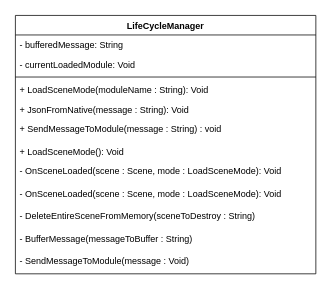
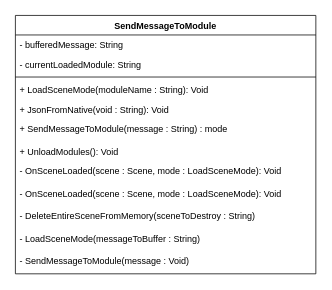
  <mxCell id="0" />
  <mxCell id="1" parent="0" />
- <mxCell id="2" value="LifeCycleManager" style="swimlane;fontStyle=1;align=center;verticalAlign=top;childLayout=stackLayout;horizontal=1;startSize=26;horizontalStack=0;resizeParent=1;resizeParentMax=0;resizeLast=0;collapsible=1;marginBottom=0;" parent="1" vertex="1"><mxGeometry x="20" y="20" width="400" height="344" as="geometry" /></mxCell>
+ <mxCell id="2" value="SendMessageToModule" style="swimlane;fontStyle=1;align=center;verticalAlign=top;childLayout=stackLayout;horizontal=1;startSize=26;horizontalStack=0;resizeParent=1;resizeParentMax=0;resizeLast=0;collapsible=1;marginBottom=0;" parent="1" vertex="1"><mxGeometry x="20" y="20" width="400" height="344" as="geometry" /></mxCell>
  <mxCell id="3" value="- bufferedMessage: String" style="text;strokeColor=none;fillColor=none;align=left;verticalAlign=top;spacingLeft=4;spacingRight=4;overflow=hidden;rotatable=0;points=[[0,0.5],[1,0.5]];portConstraint=eastwest;" parent="2" vertex="1"><mxGeometry y="26" width="400" height="26" as="geometry" /></mxCell>
- <mxCell id="4" value="- currentLoadedModule: Void" style="text;strokeColor=none;fillColor=none;align=left;verticalAlign=top;spacingLeft=4;spacingRight=4;overflow=hidden;rotatable=0;points=[[0,0.5],[1,0.5]];portConstraint=eastwest;" vertex="1" parent="2"><mxGeometry y="52" width="400" height="26" as="geometry" /></mxCell>
+ <mxCell id="4" value="- currentLoadedModule: String" style="text;strokeColor=none;fillColor=none;align=left;verticalAlign=top;spacingLeft=4;spacingRight=4;overflow=hidden;rotatable=0;points=[[0,0.5],[1,0.5]];portConstraint=eastwest;" vertex="1" parent="2"><mxGeometry y="52" width="400" height="26" as="geometry" /></mxCell>
  <mxCell id="5" value="" style="line;strokeWidth=1;fillColor=none;align=left;verticalAlign=middle;spacingTop=-1;spacingLeft=3;spacingRight=3;rotatable=0;labelPosition=right;points=[];portConstraint=eastwest;" parent="2" vertex="1"><mxGeometry y="78" width="400" height="8" as="geometry" /></mxCell>
  <mxCell id="6" value="+ LoadSceneMode(moduleName : String): Void" style="text;strokeColor=none;fillColor=none;align=left;verticalAlign=top;spacingLeft=4;spacingRight=4;overflow=hidden;rotatable=0;points=[[0,0.5],[1,0.5]];portConstraint=eastwest;" parent="2" vertex="1"><mxGeometry y="86" width="400" height="26" as="geometry" /></mxCell>
- <mxCell id="7" value="+ JsonFromNative(message : String): Void" style="text;strokeColor=none;fillColor=none;align=left;verticalAlign=top;spacingLeft=4;spacingRight=4;overflow=hidden;rotatable=0;points=[[0,0.5],[1,0.5]];portConstraint=eastwest;" parent="2" vertex="1"><mxGeometry y="112" width="400" height="26" as="geometry" /></mxCell>
- <mxCell id="8" value="+ SendMessageToModule(message : String) : void " style="text;strokeColor=none;fillColor=none;align=left;verticalAlign=top;spacingLeft=4;spacingRight=4;overflow=hidden;rotatable=0;points=[[0,0.5],[1,0.5]];portConstraint=eastwest;" parent="2" vertex="1"><mxGeometry y="138" width="400" height="30" as="geometry" /></mxCell>
- <mxCell id="9" value="+ LoadSceneMode(): Void" style="text;strokeColor=none;fillColor=none;align=left;verticalAlign=top;spacingLeft=4;spacingRight=4;overflow=hidden;rotatable=0;points=[[0,0.5],[1,0.5]];portConstraint=eastwest;" vertex="1" parent="2"><mxGeometry y="168" width="400" height="26" as="geometry" /></mxCell>
+ <mxCell id="7" value="+ JsonFromNative(void : String): Void" style="text;strokeColor=none;fillColor=none;align=left;verticalAlign=top;spacingLeft=4;spacingRight=4;overflow=hidden;rotatable=0;points=[[0,0.5],[1,0.5]];portConstraint=eastwest;" parent="2" vertex="1"><mxGeometry y="112" width="400" height="26" as="geometry" /></mxCell>
+ <mxCell id="8" value="+ SendMessageToModule(message : String) : mode " style="text;strokeColor=none;fillColor=none;align=left;verticalAlign=top;spacingLeft=4;spacingRight=4;overflow=hidden;rotatable=0;points=[[0,0.5],[1,0.5]];portConstraint=eastwest;" parent="2" vertex="1"><mxGeometry y="138" width="400" height="30" as="geometry" /></mxCell>
+ <mxCell id="9" value="+ UnloadModules(): Void" style="text;strokeColor=none;fillColor=none;align=left;verticalAlign=top;spacingLeft=4;spacingRight=4;overflow=hidden;rotatable=0;points=[[0,0.5],[1,0.5]];portConstraint=eastwest;" vertex="1" parent="2"><mxGeometry y="168" width="400" height="26" as="geometry" /></mxCell>
  <mxCell id="10" value="- OnSceneLoaded(scene : Scene, mode : LoadSceneMode): Void" style="text;strokeColor=none;fillColor=none;align=left;verticalAlign=top;spacingLeft=4;spacingRight=4;overflow=hidden;rotatable=0;points=[[0,0.5],[1,0.5]];portConstraint=eastwest;" parent="2" vertex="1"><mxGeometry y="194" width="400" height="30" as="geometry" /></mxCell>
  <mxCell id="11" value="- OnSceneLoaded(scene : Scene, mode : LoadSceneMode): Void" style="text;strokeColor=none;fillColor=none;align=left;verticalAlign=top;spacingLeft=4;spacingRight=4;overflow=hidden;rotatable=0;points=[[0,0.5],[1,0.5]];portConstraint=eastwest;" vertex="1" parent="2"><mxGeometry y="224" width="400" height="30" as="geometry" /></mxCell>
  <mxCell id="12" value="- DeleteEntireSceneFromMemory(sceneToDestroy : String)" style="text;strokeColor=none;fillColor=none;align=left;verticalAlign=top;spacingLeft=4;spacingRight=4;overflow=hidden;rotatable=0;points=[[0,0.5],[1,0.5]];portConstraint=eastwest;" vertex="1" parent="2"><mxGeometry y="254" width="400" height="30" as="geometry" /></mxCell>
- <mxCell id="13" value="- BufferMessage(messageToBuffer : String)" style="text;strokeColor=none;fillColor=none;align=left;verticalAlign=top;spacingLeft=4;spacingRight=4;overflow=hidden;rotatable=0;points=[[0,0.5],[1,0.5]];portConstraint=eastwest;" vertex="1" parent="2"><mxGeometry y="284" width="400" height="30" as="geometry" /></mxCell>
+ <mxCell id="13" value="- LoadSceneMode(messageToBuffer : String)" style="text;strokeColor=none;fillColor=none;align=left;verticalAlign=top;spacingLeft=4;spacingRight=4;overflow=hidden;rotatable=0;points=[[0,0.5],[1,0.5]];portConstraint=eastwest;" vertex="1" parent="2"><mxGeometry y="284" width="400" height="30" as="geometry" /></mxCell>
  <mxCell id="14" value="- SendMessageToModule(message : Void)" style="text;strokeColor=none;fillColor=none;align=left;verticalAlign=top;spacingLeft=4;spacingRight=4;overflow=hidden;rotatable=0;points=[[0,0.5],[1,0.5]];portConstraint=eastwest;" vertex="1" parent="2"><mxGeometry y="314" width="400" height="30" as="geometry" /></mxCell>
